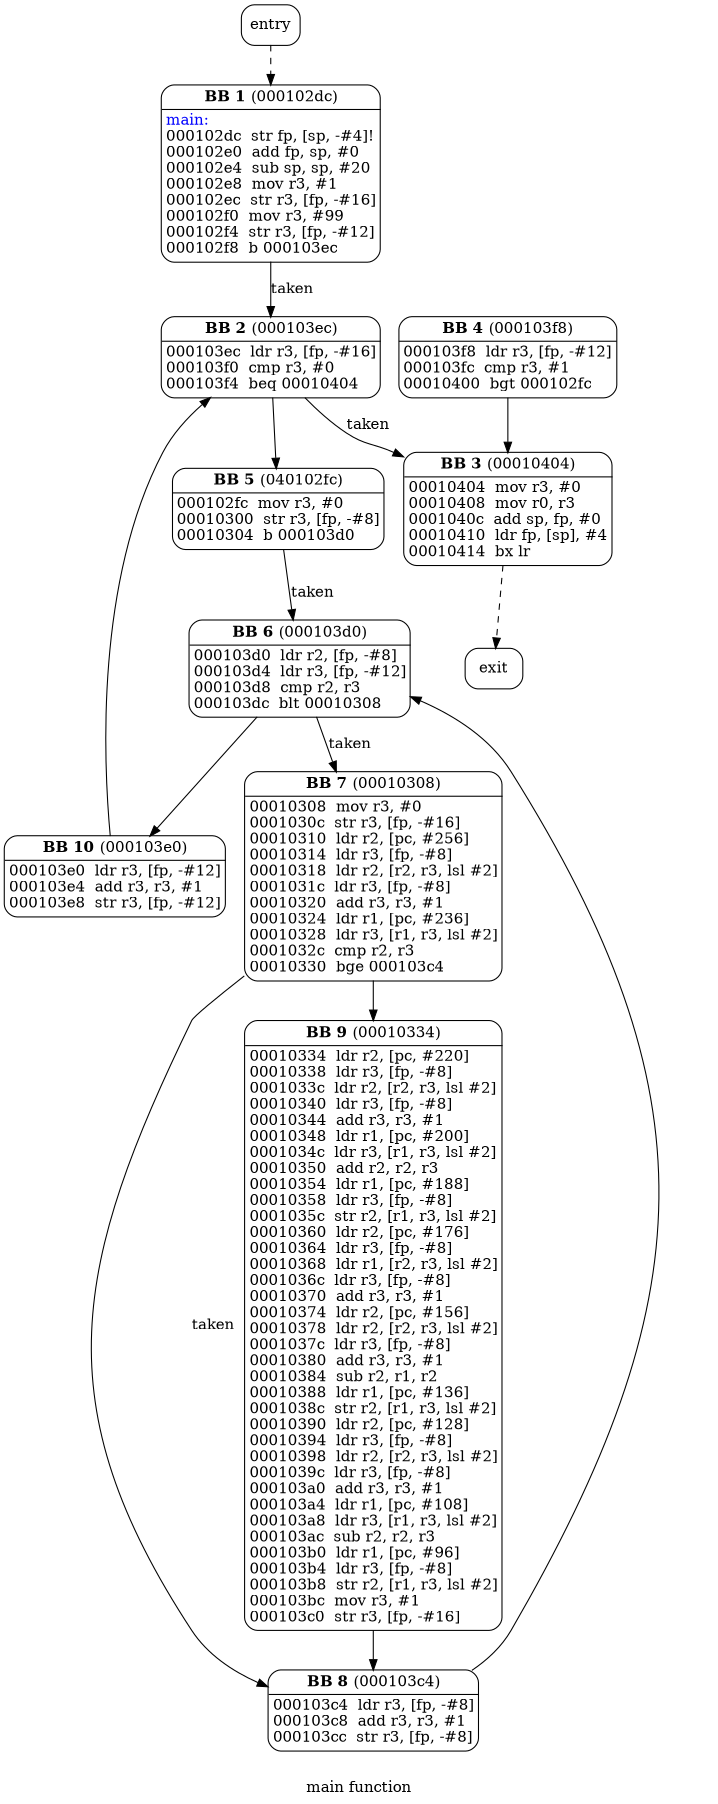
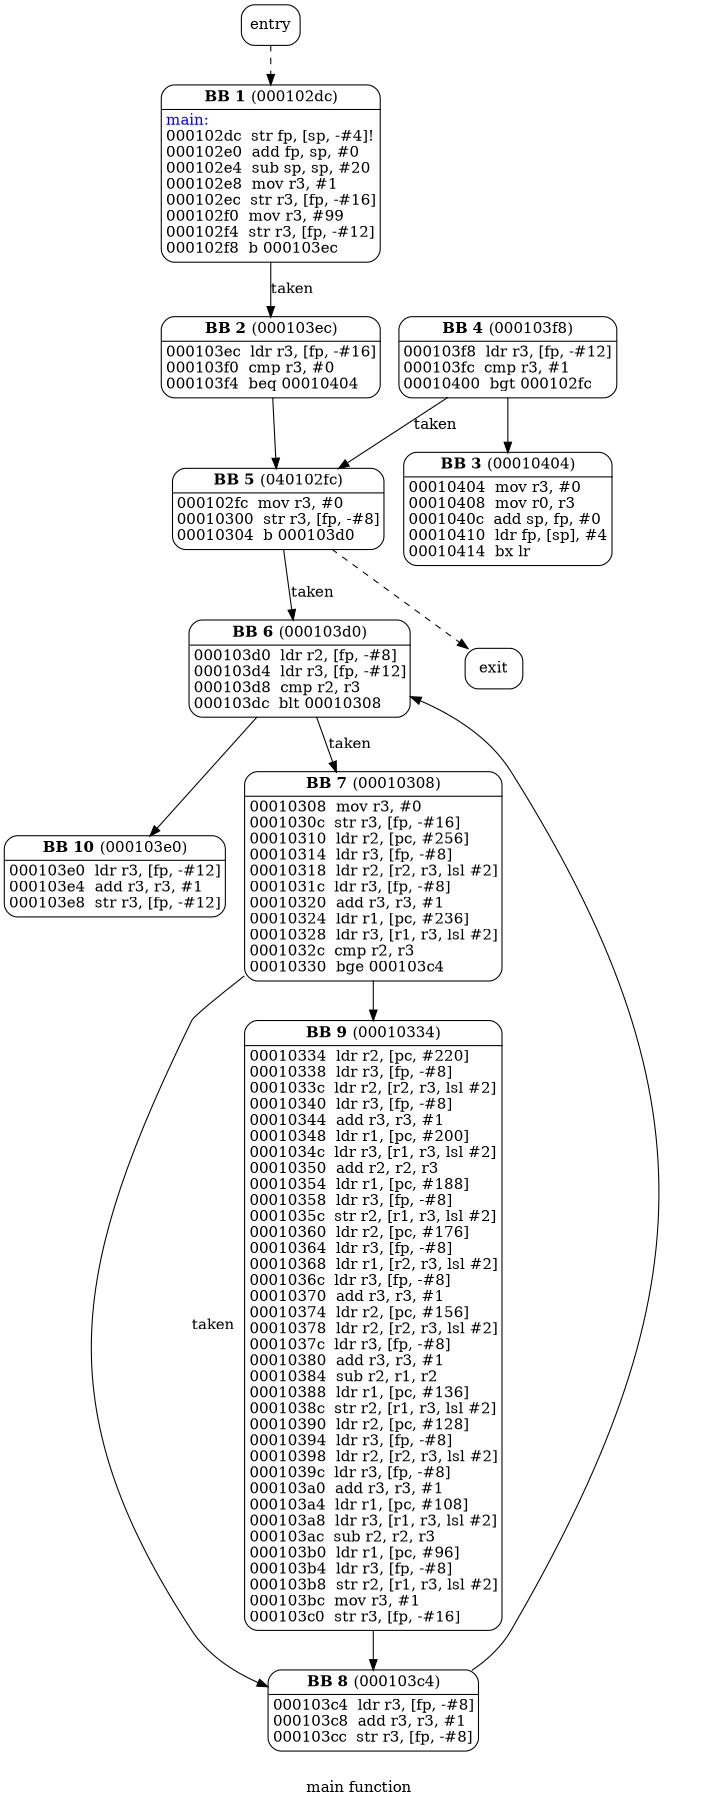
  digraph {
    label=<main function>
    node [shape=Mrecord margin=0]
    n1 [height=0.51389 label=<entry> width=0.75 margin=""]
    n2 [height=2.2917 label=<<TABLE BORDER="0"><TR><TD><B>BB 1</B> (000102dc)</TD></TR><HR/><TR><TD ALIGN="LEFT"><FONT COLOR="blue">main:</FONT><BR ALIGN="left"/>000102dc  str fp, [sp, -#4]!<BR ALIGN="left"/>000102e0  add fp, sp, #0<BR ALIGN="left"/>000102e4  sub sp, sp, #20<BR ALIGN="left"/>000102e8  mov r3, #1<BR ALIGN="left"/>000102ec  str r3, [fp, -#16]<BR ALIGN="left"/>000102f0  mov r3, #99<BR ALIGN="left"/>000102f4  str r3, [fp, -#12]<BR ALIGN="left"/>000102f8  b 000103ec<BR ALIGN="left"/></TD></TR></TABLE>> width=2.1806]
    n3 [height=1.0417 label=<<TABLE BORDER="0"><TR><TD><B>BB 2</B> (000103ec)</TD></TR><HR/><TR><TD ALIGN="LEFT">000103ec  ldr r3, [fp, -#16]<BR ALIGN="left"/>000103f0  cmp r3, #0<BR ALIGN="left"/>000103f4  beq 00010404<BR ALIGN="left"/></TD></TR></TABLE>> width=2.2083]
    n4 [height=1.4583 label=<<TABLE BORDER="0"><TR><TD><B>BB 3</B> (00010404)</TD></TR><HR/><TR><TD ALIGN="LEFT">00010404  mov r3, #0<BR ALIGN="left"/>00010408  mov r0, r3<BR ALIGN="left"/>0001040c  add sp, fp, #0<BR ALIGN="left"/>00010410  ldr fp, [sp], #4<BR ALIGN="left"/>00010414  bx lr<BR ALIGN="left"/></TD></TR></TABLE>> width=2.0833]
    n5 [height=1.0417 label=<<TABLE BORDER="0"><TR><TD><B>BB 5</B> (040102fc)</TD></TR><HR/><TR><TD ALIGN="LEFT">000102fc  mov r3, #0<BR ALIGN="left"/>00010300  str r3, [fp, -#8]<BR ALIGN="left"/>00010304  b 000103d0<BR ALIGN="left"/></TD></TR></TABLE>> width=2.1111]
    n6 [height=0.51389 label=<exit> width=0.75 margin=""]
    n7 [height=1.0417 label=<<TABLE BORDER="0"><TR><TD><B>BB 4</B> (000103f8)</TD></TR><HR/><TR><TD ALIGN="LEFT">000103f8  ldr r3, [fp, -#12]<BR ALIGN="left"/>000103fc  cmp r3, #1<BR ALIGN="left"/>00010400  bgt 000102fc<BR ALIGN="left"/></TD></TR></TABLE>> width=2.1944]
    n8 [height=1.25 label=<<TABLE BORDER="0"><TR><TD><B>BB 6</B> (000103d0)</TD></TR><HR/><TR><TD ALIGN="LEFT">000103d0  ldr r2, [fp, -#8]<BR ALIGN="left"/>000103d4  ldr r3, [fp, -#12]<BR ALIGN="left"/>000103d8  cmp r2, r3<BR ALIGN="left"/>000103dc  blt 00010308<BR ALIGN="left"/></TD></TR></TABLE>> width=2.2222]
    n9 [height=2.7083 label=<<TABLE BORDER="0"><TR><TD><B>BB 7</B> (00010308)</TD></TR><HR/><TR><TD ALIGN="LEFT">00010308  mov r3, #0<BR ALIGN="left"/>0001030c  str r3, [fp, -#16]<BR ALIGN="left"/>00010310  ldr r2, [pc, #256]<BR ALIGN="left"/>00010314  ldr r3, [fp, -#8]<BR ALIGN="left"/>00010318  ldr r2, [r2, r3, lsl #2]<BR ALIGN="left"/>0001031c  ldr r3, [fp, -#8]<BR ALIGN="left"/>00010320  add r3, r3, #1<BR ALIGN="left"/>00010324  ldr r1, [pc, #236]<BR ALIGN="left"/>00010328  ldr r3, [r1, r3, lsl #2]<BR ALIGN="left"/>0001032c  cmp r2, r3<BR ALIGN="left"/>00010330  bge 000103c4<BR ALIGN="left"/></TD></TR></TABLE>> width=2.5556]
    n10 [height=1.0417 label=<<TABLE BORDER="0"><TR><TD><B>BB 10</B> (000103e0)</TD></TR><HR/><TR><TD ALIGN="LEFT">000103e0  ldr r3, [fp, -#12]<BR ALIGN="left"/>000103e4  add r3, r3, #1<BR ALIGN="left"/>000103e8  str r3, [fp, -#12]<BR ALIGN="left"/></TD></TR></TABLE>> width=2.2083]
    n11 [height=1.0417 label=<<TABLE BORDER="0"><TR><TD><B>BB 8</B> (000103c4)</TD></TR><HR/><TR><TD ALIGN="LEFT">000103c4  ldr r3, [fp, -#8]<BR ALIGN="left"/>000103c8  add r3, r3, #1<BR ALIGN="left"/>000103cc  str r3, [fp, -#8]<BR ALIGN="left"/></TD></TR></TABLE>> width=2.125]
    n12 [height=7.9167 label=<<TABLE BORDER="0"><TR><TD><B>BB 9</B> (00010334)</TD></TR><HR/><TR><TD ALIGN="LEFT">00010334  ldr r2, [pc, #220]<BR ALIGN="left"/>00010338  ldr r3, [fp, -#8]<BR ALIGN="left"/>0001033c  ldr r2, [r2, r3, lsl #2]<BR ALIGN="left"/>00010340  ldr r3, [fp, -#8]<BR ALIGN="left"/>00010344  add r3, r3, #1<BR ALIGN="left"/>00010348  ldr r1, [pc, #200]<BR ALIGN="left"/>0001034c  ldr r3, [r1, r3, lsl #2]<BR ALIGN="left"/>00010350  add r2, r2, r3<BR ALIGN="left"/>00010354  ldr r1, [pc, #188]<BR ALIGN="left"/>00010358  ldr r3, [fp, -#8]<BR ALIGN="left"/>0001035c  str r2, [r1, r3, lsl #2]<BR ALIGN="left"/>00010360  ldr r2, [pc, #176]<BR ALIGN="left"/>00010364  ldr r3, [fp, -#8]<BR ALIGN="left"/>00010368  ldr r1, [r2, r3, lsl #2]<BR ALIGN="left"/>0001036c  ldr r3, [fp, -#8]<BR ALIGN="left"/>00010370  add r3, r3, #1<BR ALIGN="left"/>00010374  ldr r2, [pc, #156]<BR ALIGN="left"/>00010378  ldr r2, [r2, r3, lsl #2]<BR ALIGN="left"/>0001037c  ldr r3, [fp, -#8]<BR ALIGN="left"/>00010380  add r3, r3, #1<BR ALIGN="left"/>00010384  sub r2, r1, r2<BR ALIGN="left"/>00010388  ldr r1, [pc, #136]<BR ALIGN="left"/>0001038c  str r2, [r1, r3, lsl #2]<BR ALIGN="left"/>00010390  ldr r2, [pc, #128]<BR ALIGN="left"/>00010394  ldr r3, [fp, -#8]<BR ALIGN="left"/>00010398  ldr r2, [r2, r3, lsl #2]<BR ALIGN="left"/>0001039c  ldr r3, [fp, -#8]<BR ALIGN="left"/>000103a0  add r3, r3, #1<BR ALIGN="left"/>000103a4  ldr r1, [pc, #108]<BR ALIGN="left"/>000103a8  ldr r3, [r1, r3, lsl #2]<BR ALIGN="left"/>000103ac  sub r2, r2, r3<BR ALIGN="left"/>000103b0  ldr r1, [pc, #96]<BR ALIGN="left"/>000103b4  ldr r3, [fp, -#8]<BR ALIGN="left"/>000103b8  str r2, [r1, r3, lsl #2]<BR ALIGN="left"/>000103bc  mov r3, #1<BR ALIGN="left"/>000103c0  str r3, [fp, -#16]<BR ALIGN="left"/></TD></TR></TABLE>> width=2.5556]
    n1 -> n2 [style=dashed]
    n2 -> n3 [label=<taken>]
-   n3 -> n4 [label=<taken>]
    n3 -> n5
-   n4 -> n6 [style=dashed]
+   n5 -> n6 [style=dashed]
    n5 -> n8 [label=<taken>]
    n7 -> n4
+   n7 -> n5 [label=<taken>]
    n8 -> n9 [label=<taken>]
    n8 -> n10
    n9 -> n11 [label=<taken>]
    n9 -> n12
-   n10 -> n3
    n11 -> n8
    n12 -> n11
  }
